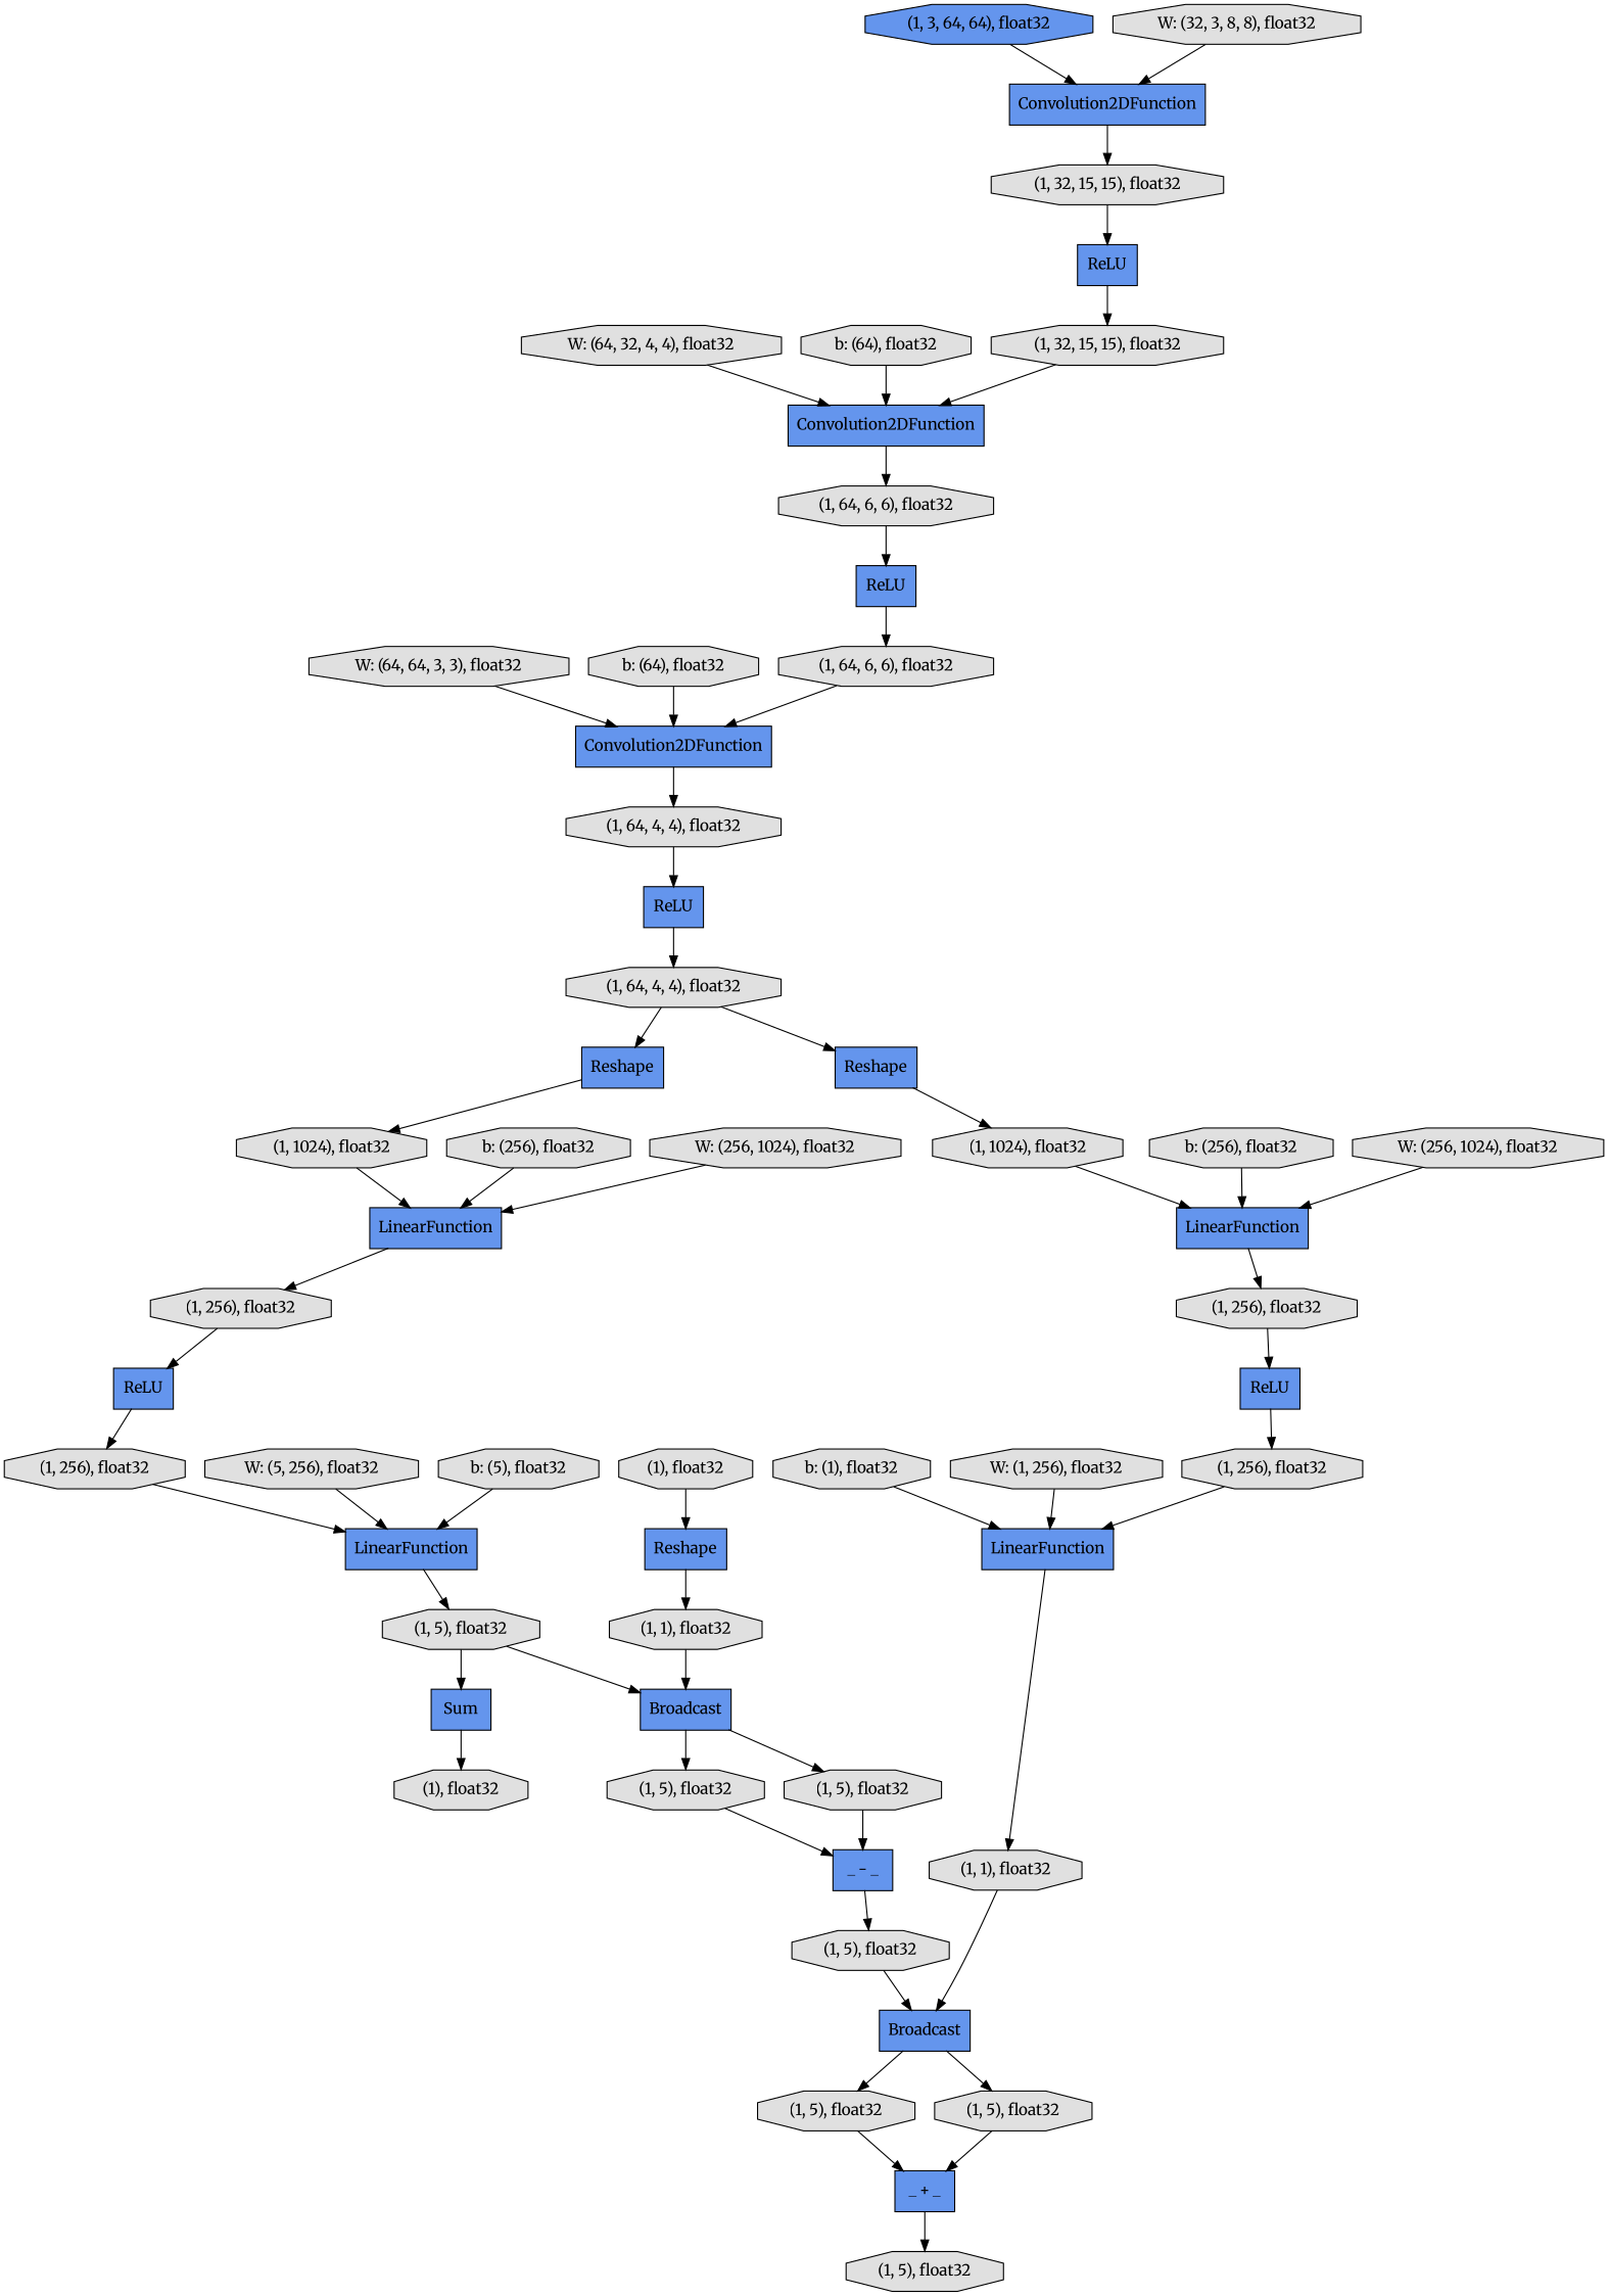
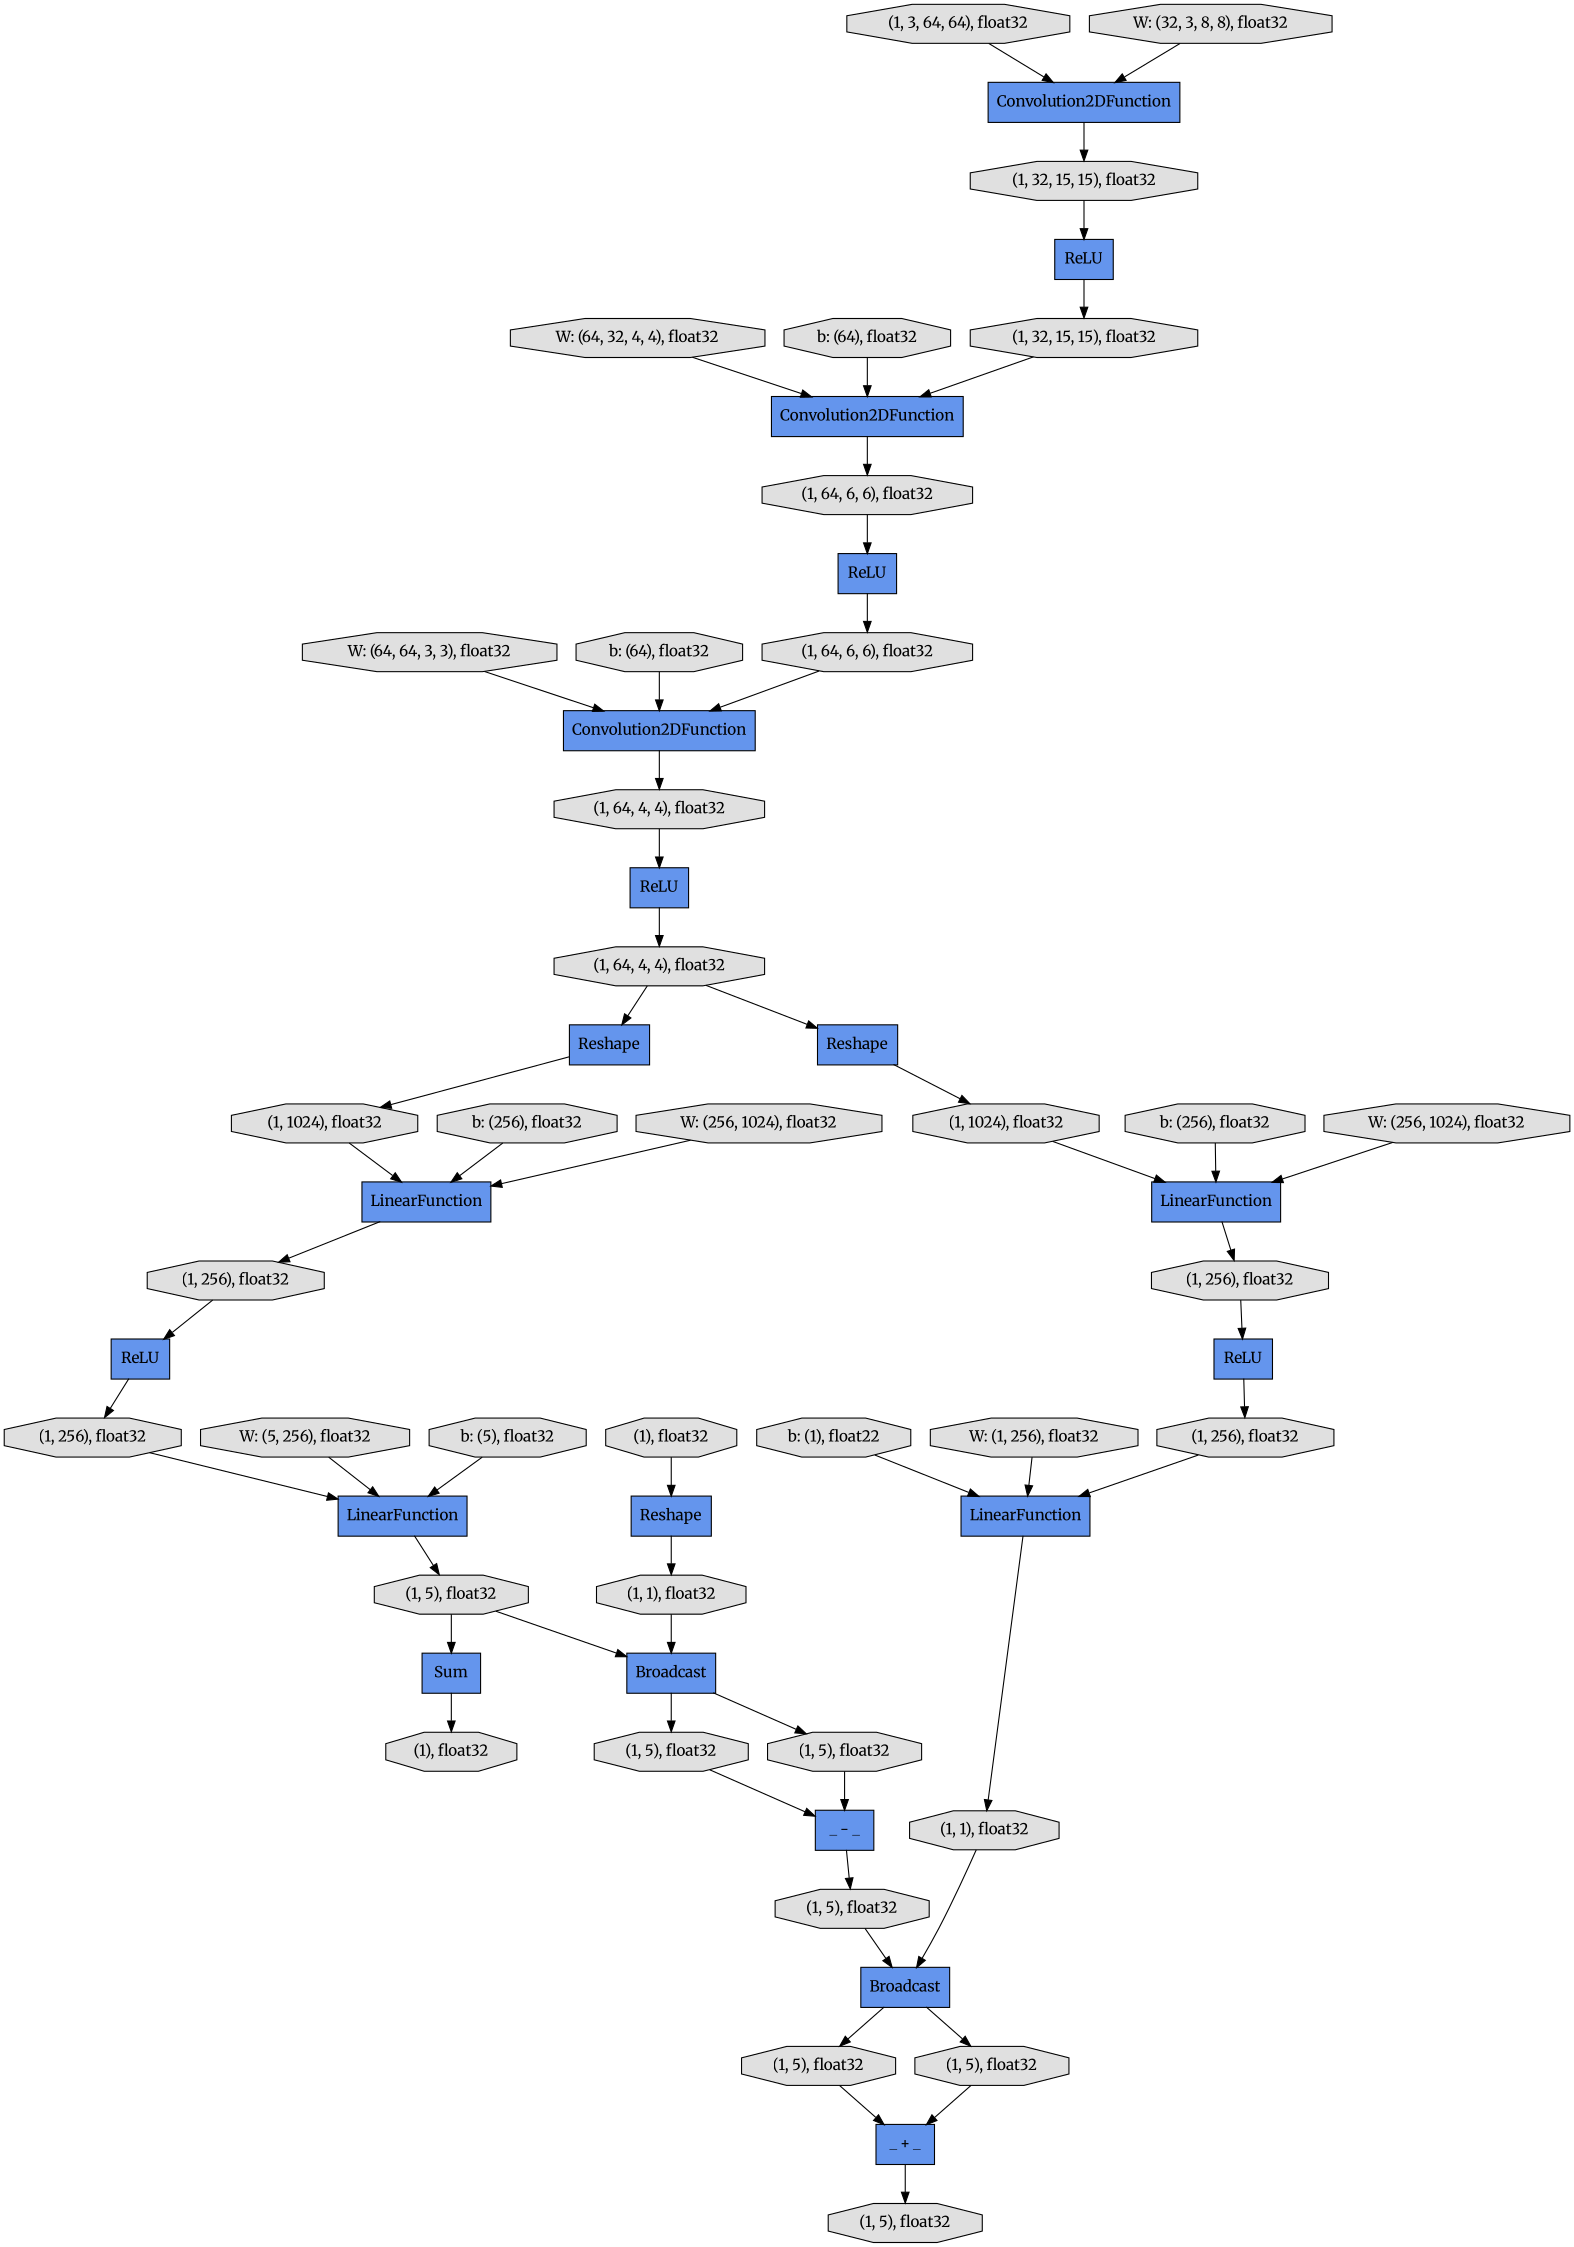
  digraph {
    fontname=Merriweather
    rankdir=TB
    node [fillcolor="#E0E0E0" fontname=Merriweather shape=octagon style=filled]
    edge [fontname=Merriweather]
    n1 [label="W: (64, 64, 3, 3), float32"]
    n2 [fillcolor="#6495ED" label=Convolution2DFunction shape=record]
    n3 [label="(1, 64, 4, 4), float32"]
    n4 [fillcolor="#6495ED" label=ReLU shape=record]
    n5 [label="(1, 64, 4, 4), float32"]
    n6 [fillcolor="#6495ED" label=Reshape shape=record]
    n7 [fillcolor="#6495ED" label=Reshape shape=record]
    n8 [fillcolor="#6495ED" label=Convolution2DFunction shape=record]
    n9 [label="(1, 32, 15, 15), float32"]
    n10 [label="(1, 1024), float32"]
    n11 [fillcolor="#6495ED" label=LinearFunction shape=record]
    n12 [label="(1, 256), float32"]
    n13 [label="W: (64, 32, 4, 4), float32"]
    n14 [fillcolor="#6495ED" label=Convolution2DFunction shape=record]
    n15 [label="(1, 64, 6, 6), float32"]
    n16 [label="b: (256), float32"]
    n17 [fillcolor="#6495ED" label=LinearFunction shape=record]
    n18 [label="(1, 256), float32"]
    n19 [label="(1, 1024), float32"]
    n20 [label="(1, 5), float32"]
    n21 [fillcolor="#6495ED" label=Broadcast shape=record]
    n22 [label="(1, 5), float32"]
    n23 [label="(1, 5), float32"]
    n24 [fillcolor="#6495ED" label="_ + _" shape=record]
    n25 [label="(1, 5), float32"]
    n26 [label="W: (5, 256), float32"]
    n27 [fillcolor="#6495ED" label=LinearFunction shape=record]
    n28 [label="(1, 5), float32"]
    n29 [label="(1, 5), float32"]
    n30 [fillcolor="#6495ED" label="_ - _" shape=record]
    n31 [label="b: (64), float32"]
-   n32 [label="b: (1), float32"]
+   n32 [label="b: (1), float22"]
    n33 [fillcolor="#6495ED" label=LinearFunction shape=record]
    n34 [label="(1, 1), float32"]
    n35 [fillcolor="#6495ED" label=ReLU shape=record]
    n36 [label="(1, 64, 6, 6), float32"]
-   n37 [fillcolor="#6495ED" label="(1, 3, 64, 64), float32"]
+   n37 [label="(1, 3, 64, 64), float32"]
    n38 [label="(1), float32"]
    n39 [fillcolor="#6495ED" label=ReLU shape=record]
    n40 [label="(1, 256), float32"]
    n41 [fillcolor="#6495ED" label=Sum shape=record]
    n42 [label="(1, 256), float32"]
    n43 [fillcolor="#6495ED" label=Broadcast shape=record]
    n44 [label="(1, 5), float32"]
    n45 [label="b: (5), float32"]
    n46 [label="b: (256), float32"]
    n47 [fillcolor="#6495ED" label=ReLU shape=record]
    n48 [label="b: (64), float32"]
    n49 [label="W: (32, 3, 8, 8), float32"]
    n50 [label="W: (256, 1024), float32"]
    n51 [fillcolor="#6495ED" label=ReLU shape=record]
    n52 [label="(1, 32, 15, 15), float32"]
    n53 [label="W: (1, 256), float32"]
    n54 [label="W: (256, 1024), float32"]
    n55 [label="(1, 1), float32"]
    n56 [label="(1), float32"]
    n57 [fillcolor="#6495ED" label=Reshape shape=record]
    n1 -> n2
    n2 -> n3
    n3 -> n4
    n4 -> n5
    n5 -> n6
    n5 -> n7
    n6 -> n19
    n7 -> n10
    n8 -> n9
    n9 -> n51
    n10 -> n11
    n11 -> n12
    n12 -> n39
    n13 -> n14
    n14 -> n15
    n15 -> n35
    n16 -> n17
    n17 -> n18
    n18 -> n47
    n19 -> n17
    n20 -> n21
    n21 -> n22
    n21 -> n23
    n22 -> n24
    n23 -> n24
    n24 -> n25
    n26 -> n27
    n27 -> n28
    n28 -> n41
    n28 -> n43
    n29 -> n30
    n30 -> n20
    n31 -> n2
    n32 -> n33
    n33 -> n34
    n34 -> n21
    n35 -> n36
    n36 -> n2
    n37 -> n8
    n39 -> n40
    n40 -> n27
    n41 -> n38
    n42 -> n33
    n43 -> n29
    n43 -> n44
    n44 -> n30
    n45 -> n27
    n46 -> n11
    n47 -> n42
    n48 -> n14
    n49 -> n8
    n50 -> n11
    n51 -> n52
    n52 -> n14
    n53 -> n33
    n54 -> n17
    n55 -> n43
    n56 -> n57
    n57 -> n55
  }
